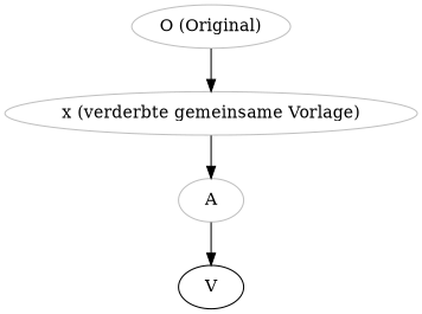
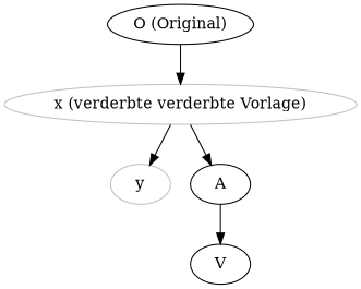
  digraph {
    node [color=grey]
-   n1 [label="O (Original)"]
-   n2 [label="x (verderbte gemeinsame Vorlage)"]
-   A
+   n1 [color=black label="O (Original)"]
+   n2 [label="x (verderbte verderbte Vorlage)"]
+   y
+   A [color=""]
    V [color=""]
    n1 -> n2
+   n2 -> y
    n2 -> A
    A -> V
  }
